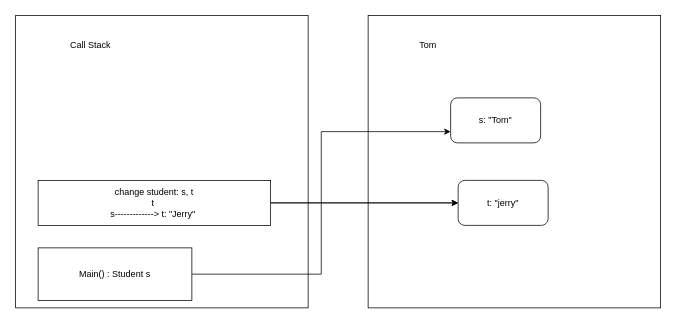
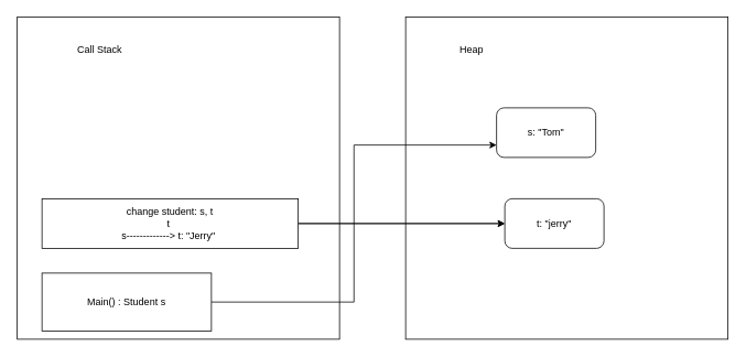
  <mxCell id="0" />
  <mxCell id="1" parent="0" />
  <mxCell id="2" value="" style="whiteSpace=wrap;html=1;aspect=fixed;" vertex="1" parent="1"><mxGeometry x="20" y="20" width="390" height="390" as="geometry" /></mxCell>
  <mxCell id="3" value="" style="whiteSpace=wrap;html=1;aspect=fixed;" vertex="1" parent="1"><mxGeometry x="490" y="20" width="390" height="390" as="geometry" /></mxCell>
  <mxCell id="4" value="Call Stack&lt;br&gt;" style="text;html=1;strokeColor=none;fillColor=none;align=center;verticalAlign=middle;whiteSpace=wrap;rounded=0;" vertex="1" parent="1"><mxGeometry x="50" y="40" width="140" height="40" as="geometry" /></mxCell>
- <mxCell id="5" value="Tom" style="text;html=1;strokeColor=none;fillColor=none;align=center;verticalAlign=middle;whiteSpace=wrap;rounded=0;" vertex="1" parent="1"><mxGeometry x="500" y="40" width="140" height="40" as="geometry" /></mxCell>
+ <mxCell id="5" value="Heap" style="text;html=1;strokeColor=none;fillColor=none;align=center;verticalAlign=middle;whiteSpace=wrap;rounded=0;" vertex="1" parent="1"><mxGeometry x="500" y="40" width="140" height="40" as="geometry" /></mxCell>
  <mxCell id="6" style="edgeStyle=orthogonalEdgeStyle;rounded=0;orthogonalLoop=1;jettySize=auto;html=1;entryX=0;entryY=0.75;entryDx=0;entryDy=0;" edge="1" parent="1" source="7" target="8"><mxGeometry relative="1" as="geometry" /></mxCell>
  <mxCell id="7" value="Main() : Student s" style="rounded=0;whiteSpace=wrap;html=1;" vertex="1" parent="1"><mxGeometry x="50" y="330" width="205" height="70" as="geometry" /></mxCell>
  <mxCell id="8" value="s: &quot;Tom&quot;" style="rounded=1;whiteSpace=wrap;html=1;" vertex="1" parent="1"><mxGeometry x="600" y="130" width="120" height="60" as="geometry" /></mxCell>
  <mxCell id="9" style="edgeStyle=orthogonalEdgeStyle;rounded=0;orthogonalLoop=1;jettySize=auto;html=1;" edge="1" parent="1" source="11" target="12"><mxGeometry relative="1" as="geometry" /></mxCell>
  <mxCell id="10" style="edgeStyle=orthogonalEdgeStyle;rounded=0;orthogonalLoop=1;jettySize=auto;html=1;" edge="1" parent="1" source="11" target="12"><mxGeometry relative="1" as="geometry" /></mxCell>
  <mxCell id="11" value="change student: s, t&lt;br&gt;t&amp;nbsp;&lt;br&gt;s-------------&amp;gt; t: &quot;Jerry&quot;&amp;nbsp;" style="rounded=0;whiteSpace=wrap;html=1;" vertex="1" parent="1"><mxGeometry x="50" y="240" width="310" height="60" as="geometry" /></mxCell>
  <mxCell id="12" value="t: &quot;jerry&quot;" style="rounded=1;whiteSpace=wrap;html=1;" vertex="1" parent="1"><mxGeometry x="610" y="240" width="120" height="60" as="geometry" /></mxCell>
